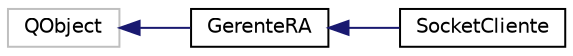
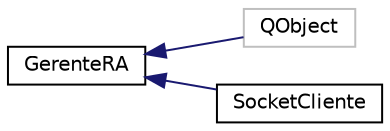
  digraph {
    rankdir=LR
    node [color=black fillcolor=white fontname=Helvetica fontsize=10 shape=record style=filled]
    edge [color=midnightblue dir=back fontname=Helvetica fontsize=10 labelfontname=Helvetica labelfontsize=10 style=solid]
    n1 [color=grey75 height=0.2 label=QObject width=0.4]
    n2 [height=0.2 label=GerenteRA width=0.4]
    n3 [height=0.2 label=SocketCliente width=0.4]
-   n1 -> n2
+   n2 -> n1
    n2 -> n3
  }
